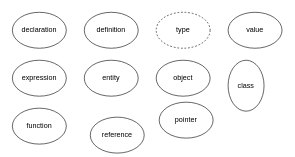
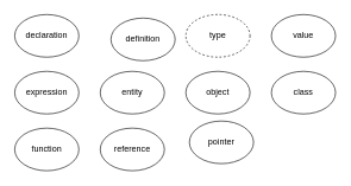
  <mxCell id="0" />
  <mxCell id="1" parent="0" />
  <mxCell id="2" value="type" style="ellipse;whiteSpace=wrap;html=1;dashed=1;" vertex="1" parent="1"><mxGeometry x="260" y="20" width="90" height="60" as="geometry" /></mxCell>
  <mxCell id="3" value="declaration" style="ellipse;whiteSpace=wrap;html=1;" vertex="1" parent="1"><mxGeometry x="20" y="20" width="90" height="60" as="geometry" /></mxCell>
- <mxCell id="4" value="definition" style="ellipse;whiteSpace=wrap;html=1;" vertex="1" parent="1"><mxGeometry x="140" y="20" width="90" height="60" as="geometry" /></mxCell>
+ <mxCell id="4" value="definition" style="ellipse;whiteSpace=wrap;html=1;" vertex="1" parent="1"><mxGeometry x="155" y="25" width="90" height="60" as="geometry" /></mxCell>
  <mxCell id="5" value="value" style="ellipse;whiteSpace=wrap;html=1;" vertex="1" parent="1"><mxGeometry x="380" y="20" width="90" height="60" as="geometry" /></mxCell>
  <mxCell id="6" value="expression" style="ellipse;whiteSpace=wrap;html=1;" vertex="1" parent="1"><mxGeometry x="20" y="100" width="90" height="60" as="geometry" /></mxCell>
  <mxCell id="7" value="entity" style="ellipse;whiteSpace=wrap;html=1;" vertex="1" parent="1"><mxGeometry x="140" y="100" width="90" height="60" as="geometry" /></mxCell>
  <mxCell id="8" value="object" style="ellipse;whiteSpace=wrap;html=1;" vertex="1" parent="1"><mxGeometry x="260" y="100" width="90" height="60" as="geometry" /></mxCell>
- <mxCell id="9" value="class" style="ellipse;whiteSpace=wrap;html=1;" vertex="1" parent="1"><mxGeometry x="380" y="100" width="60" height="85" as="geometry" /></mxCell>
+ <mxCell id="9" value="class" style="ellipse;whiteSpace=wrap;html=1;" vertex="1" parent="1"><mxGeometry x="380" y="100" width="90" height="60" as="geometry" /></mxCell>
  <mxCell id="10" value="function" style="ellipse;whiteSpace=wrap;html=1;" vertex="1" parent="1"><mxGeometry x="20" y="180" width="90" height="60" as="geometry" /></mxCell>
- <mxCell id="11" value="reference" style="ellipse;whiteSpace=wrap;html=1;" vertex="1" parent="1"><mxGeometry x="150" y="195" width="90" height="60" as="geometry" /></mxCell>
+ <mxCell id="11" value="reference" style="ellipse;whiteSpace=wrap;html=1;" vertex="1" parent="1"><mxGeometry x="140" y="180" width="90" height="60" as="geometry" /></mxCell>
  <mxCell id="12" value="pointer" style="ellipse;whiteSpace=wrap;html=1;" vertex="1" parent="1"><mxGeometry x="265" y="170" width="90" height="60" as="geometry" /></mxCell>
